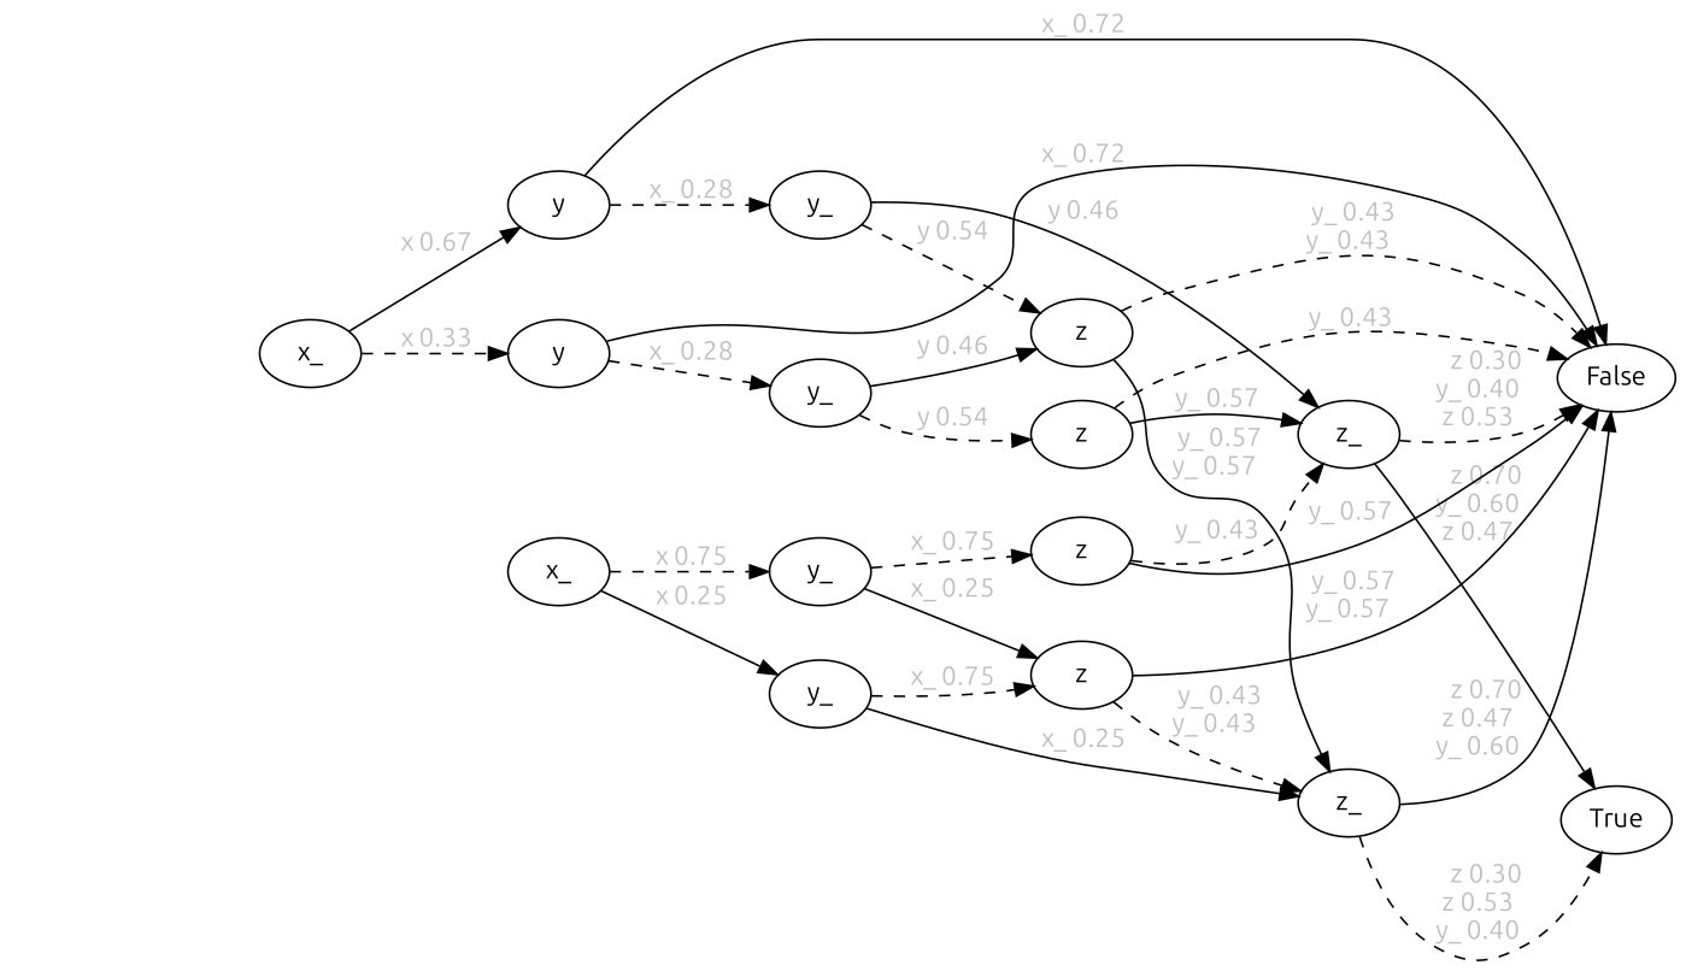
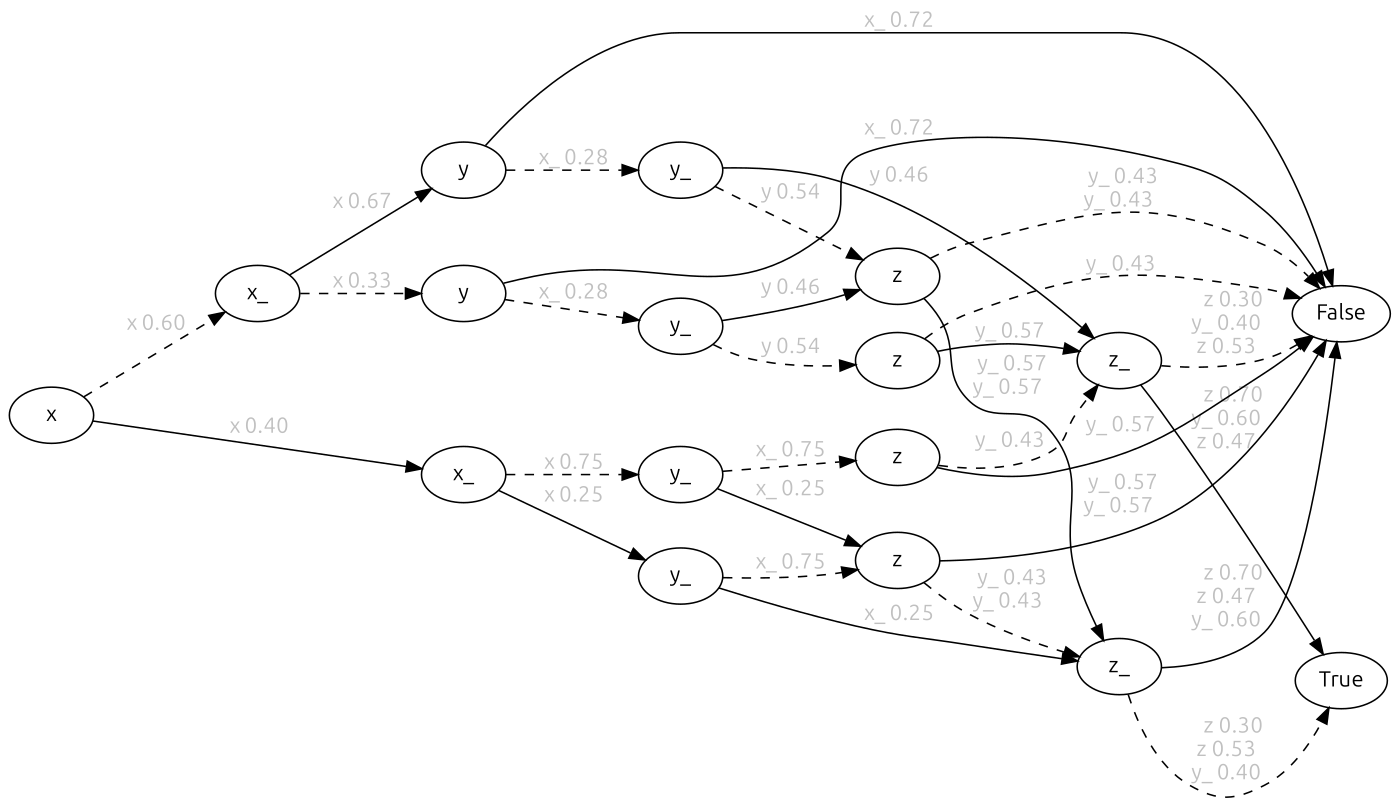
  digraph {
    rankdir=LR
    fontname=Ubuntu
    node [fontname=Ubuntu]
    edge [fontcolor=gray fontname=Ubuntu]
+   n1 [label=x]
    n2 [label=x_]
    n3 [label=x_]
    n4 [label=y]
    n5 [label=y]
    n6 [label=y_]
    n7 [label=False]
    n8 [label=z]
    n9 [label=z]
    n10 [label=z_]
    n11 [label=True]
    n12 [label=z_]
    n13 [label=y_]
    n14 [label=y_]
    n15 [label=y_]
    n16 [label=z]
    n17 [label=z]
+   n1 -> n2 [label=" x 0.60\n" style=dashed]
+   n1 -> n3 [label=" x 0.40\n"]
    n2 -> n4 [label=" x 0.33\n" style=dashed]
    n2 -> n5 [label=" x 0.67\n"]
    n3 -> n14 [label=" x 0.75\n" style=dashed]
    n3 -> n15 [label=" x 0.25\n"]
    n4 -> n6 [label=" x_ 0.28\n" style=dashed]
    n4 -> n7 [label=" x_ 0.72\n"]
    n5 -> n7 [label=" x_ 0.72\n"]
    n5 -> n13 [label=" x_ 0.28\n" style=dashed]
    n6 -> n8 [label=" y 0.54\n" style=dashed]
    n6 -> n9 [label=" y 0.46\n"]
    n8 -> n7 [label=" y_ 0.43\n" style=dashed]
    n8 -> n10 [label=" y_ 0.57\n"]
    n9 -> n7 [label="  y_ 0.43\ny_ 0.43\n" style=dashed]
    n9 -> n12 [label="  y_ 0.57\ny_ 0.57\n"]
    n10 -> n7 [label="   z 0.30\ny_ 0.40\nz 0.53\n" style=dashed]
    n10 -> n11 [label="   z 0.70\ny_ 0.60\nz 0.47\n"]
    n12 -> n7 [label="   z 0.70\nz 0.47\ny_ 0.60\n"]
    n12 -> n11 [label="   z 0.30\nz 0.53\ny_ 0.40\n" style=dashed]
    n13 -> n9 [label=" y 0.54\n" style=dashed]
    n13 -> n10 [label=" y 0.46\n"]
    n14 -> n16 [label=" x_ 0.75\n" style=dashed]
    n14 -> n17 [label=" x_ 0.25\n"]
    n15 -> n12 [label=" x_ 0.25\n"]
    n15 -> n17 [label=" x_ 0.75\n" style=dashed]
    n16 -> n7 [label=" y_ 0.57\n"]
    n16 -> n10 [label=" y_ 0.43\n" style=dashed]
    n17 -> n7 [label="  y_ 0.57\ny_ 0.57\n"]
    n17 -> n12 [label="  y_ 0.43\ny_ 0.43\n" style=dashed]
  }
